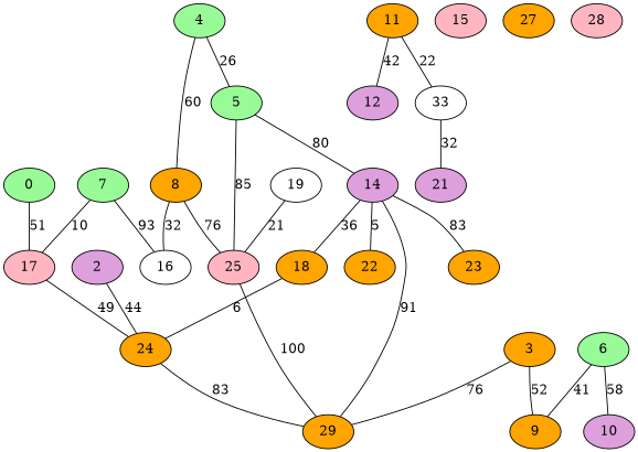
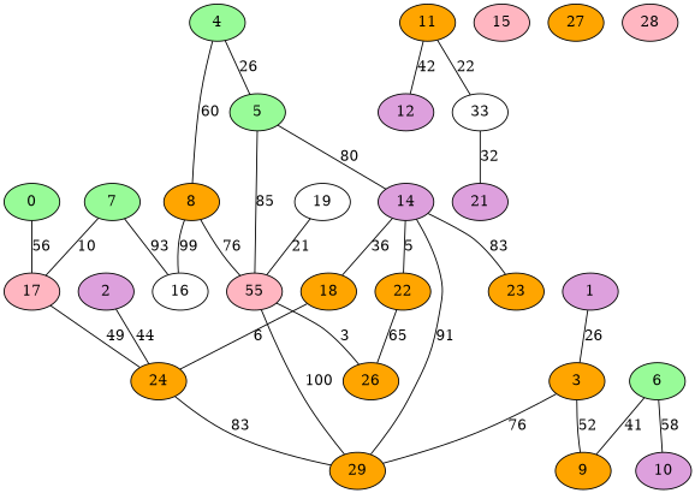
  graph {
    node [fillcolor=orange style=filled]
    n1 [fillcolor=palegreen label=0]
    n2 [fillcolor=lightpink label=17]
    n3 [label=24]
+   n4 [fillcolor=plum label=1]
    n5 [label=3]
    n6 [label=9]
    n7 [label=29]
    n8 [fillcolor=plum label=2]
    n9 [fillcolor=palegreen label=4]
    n10 [fillcolor=palegreen label=5]
    n11 [label=8]
    n12 [fillcolor=plum label=14]
-   n13 [fillcolor=lightpink label=25]
+   n13 [fillcolor=lightpink label=55]
    n14 [fillcolor=white label=16]
    n15 [label=18]
    n16 [label=22]
    n17 [label=23]
+   n18 [label=26]
    n19 [fillcolor=palegreen label=6]
    n20 [fillcolor=plum label=10]
    n21 [fillcolor=palegreen label=7]
    n22 [label=11]
    n23 [fillcolor=plum label=12]
    n24 [fillcolor=white label=33]
    n25 [fillcolor=plum label=21]
    n26 [fillcolor=lightpink label=15]
    n27 [fillcolor=white label=19]
    n28 [label=27]
    n29 [fillcolor=lightpink label=28]
-   n1 -- n2 [label=51]
+   n1 -- n2 [label=56]
    n2 -- n3 [label=49]
    n3 -- n7 [label=83]
+   n4 -- n5 [label=26]
    n5 -- n6 [label=52]
    n5 -- n7 [label=76]
    n8 -- n3 [label=44]
    n9 -- n10 [label=26]
    n9 -- n11 [label=60]
    n10 -- n12 [label=80]
    n10 -- n13 [label=85]
    n11 -- n13 [label=76]
-   n11 -- n14 [label=32]
+   n11 -- n14 [label=99]
    n12 -- n7 [label=91]
    n12 -- n15 [label=36]
    n12 -- n16 [label=5]
    n12 -- n17 [label=83]
    n13 -- n7 [label=100]
+   n13 -- n18 [label=3]
    n15 -- n3 [label=6]
+   n16 -- n18 [label=65]
    n19 -- n6 [label=41]
    n19 -- n20 [label=58]
    n21 -- n2 [label=10]
    n21 -- n14 [label=93]
    n22 -- n23 [label=42]
    n22 -- n24 [label=22]
    n24 -- n25 [label=32]
    n27 -- n13 [label=21]
  }
